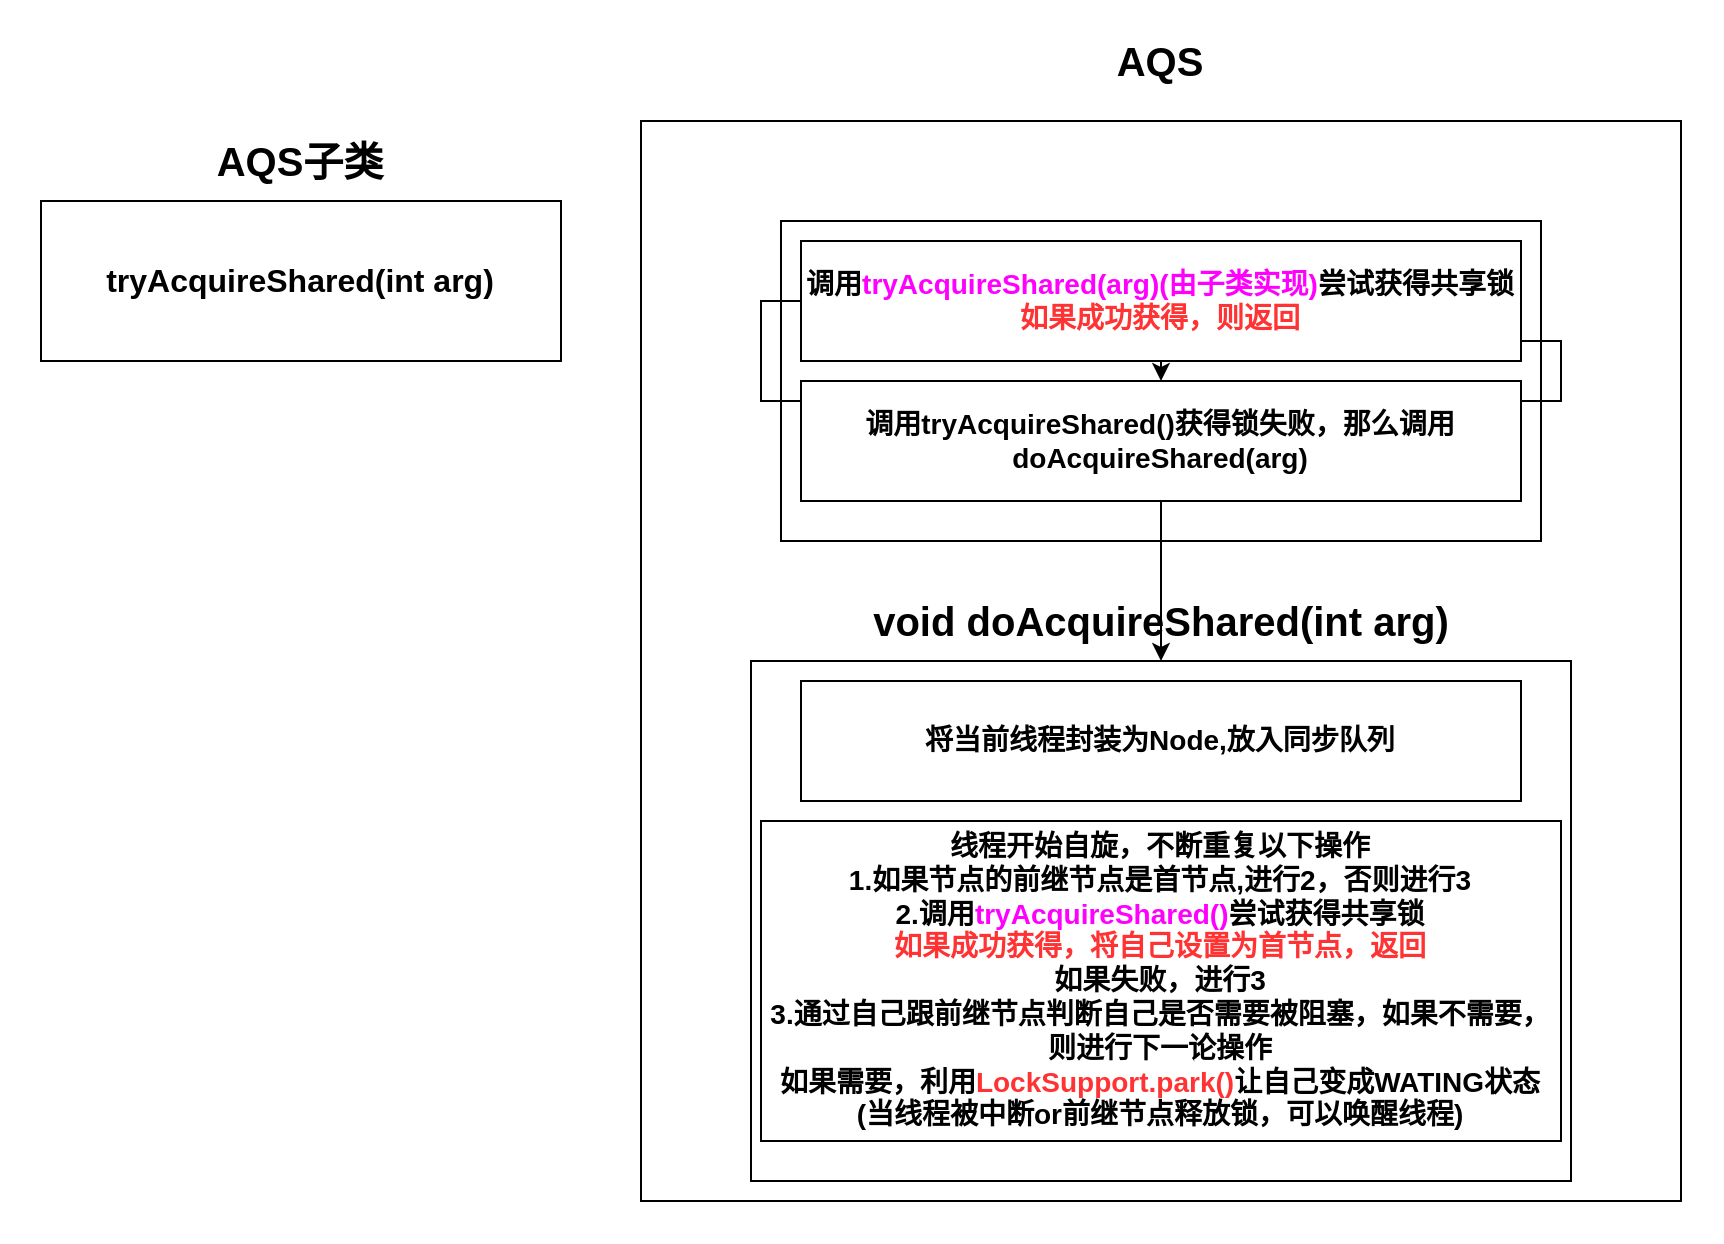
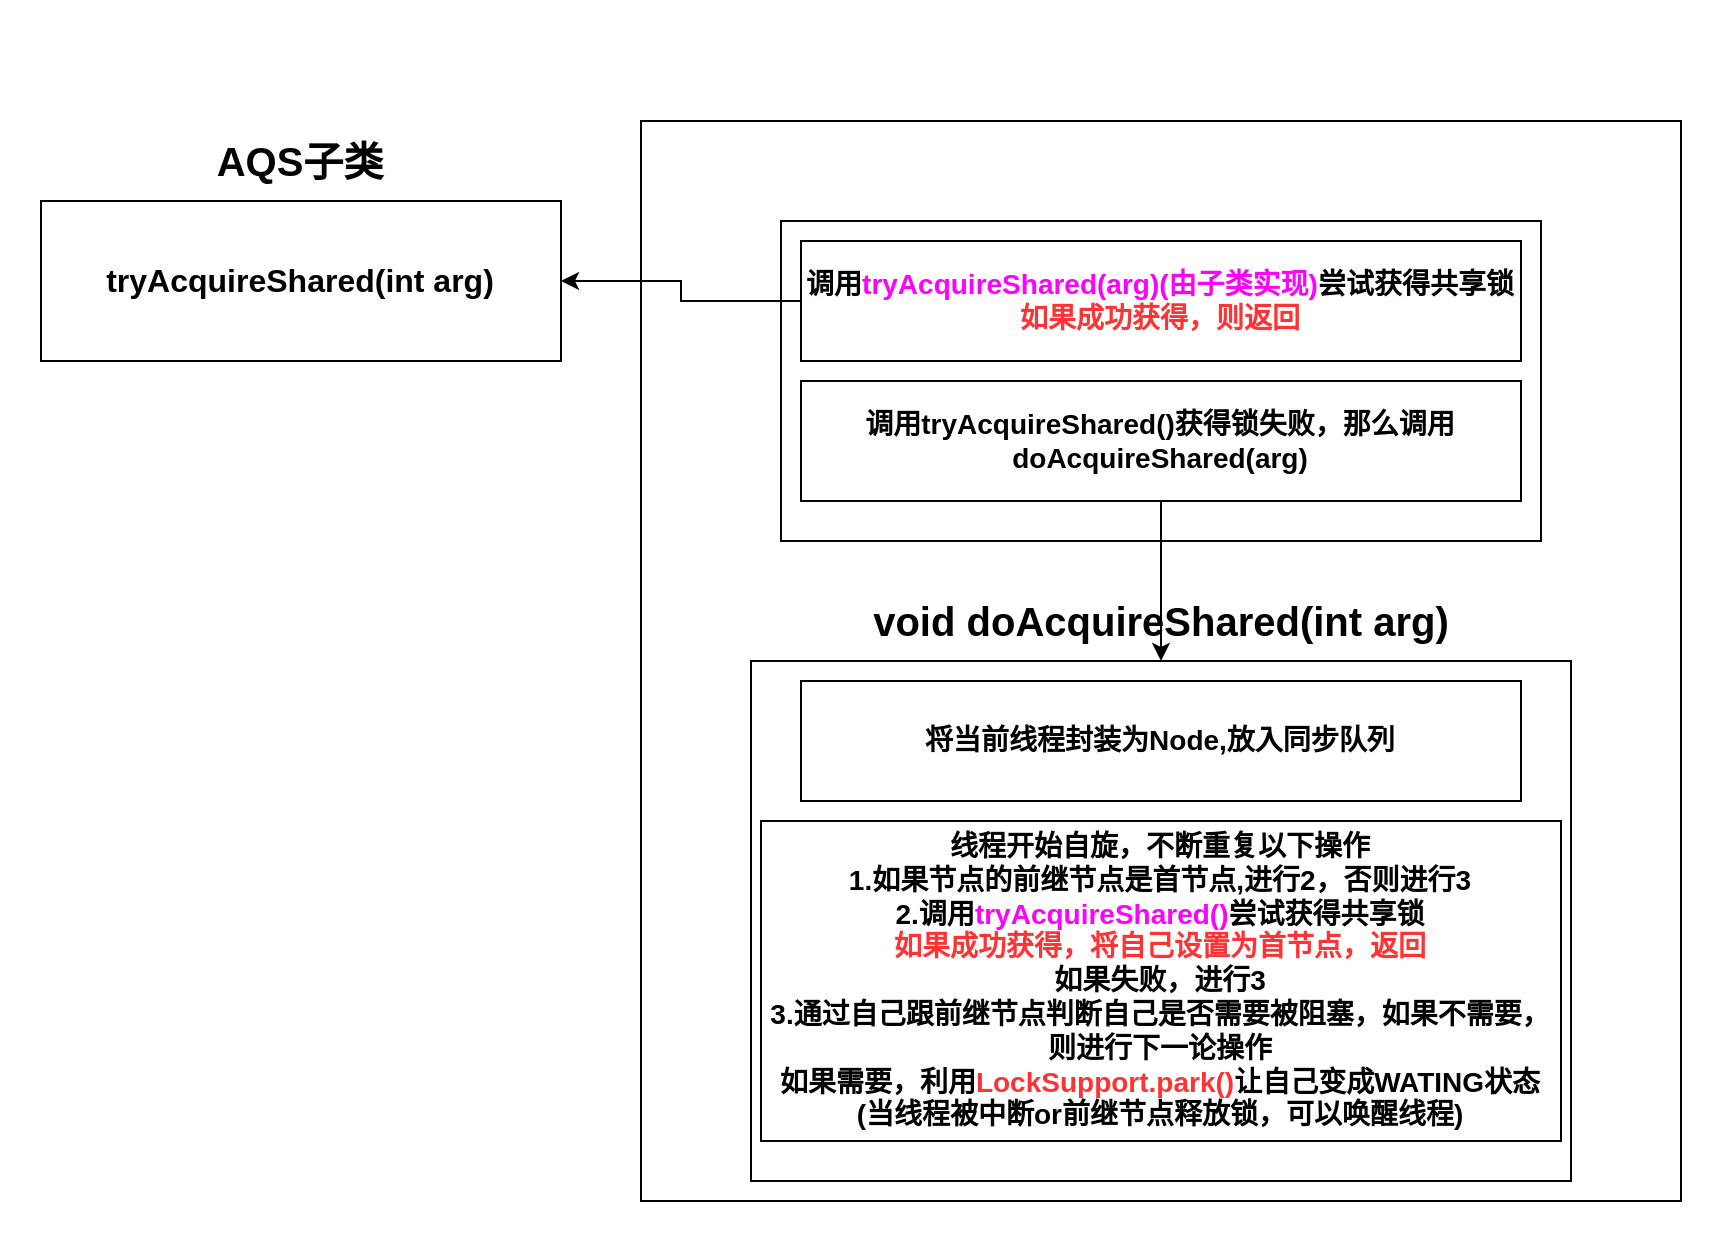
  <mxCell id="0" />
  <mxCell id="1" parent="0" />
  <mxCell id="2" value="" style="rounded=0;whiteSpace=wrap;html=1;" parent="1" vertex="1"><mxGeometry x="320" y="60" width="520" height="540" as="geometry" /></mxCell>
- <mxCell id="3" value="&lt;b&gt;&lt;font style=&quot;font-size: 20px&quot;&gt;AQS&lt;/font&gt;&lt;/b&gt;" style="text;html=1;strokeColor=none;fillColor=none;align=center;verticalAlign=middle;whiteSpace=wrap;rounded=0;" parent="1" vertex="1"><mxGeometry x="560" y="20" width="40" height="20" as="geometry" /></mxCell>
  <mxCell id="4" value="" style="rounded=0;whiteSpace=wrap;html=1;" parent="1" vertex="1"><mxGeometry x="390" y="110" width="380" height="160" as="geometry" /></mxCell>
- <mxCell id="5" style="edgeStyle=orthogonalEdgeStyle;rounded=0;orthogonalLoop=1;jettySize=auto;html=1;exitX=0;exitY=0.5;exitDx=0;exitDy=0;" parent="1" source="6" target="10" edge="1"><mxGeometry relative="1" as="geometry" /></mxCell>
+ <mxCell id="5" style="edgeStyle=orthogonalEdgeStyle;rounded=0;orthogonalLoop=1;jettySize=auto;html=1;exitX=0;exitY=0.5;exitDx=0;exitDy=0;entryX=1;entryY=0.5;entryDx=0;entryDy=0;" parent="1" source="6" target="7" edge="1"><mxGeometry relative="1" as="geometry" /></mxCell>
  <mxCell id="6" value="&lt;b style=&quot;font-size: 14px&quot;&gt;调用&lt;font color=&quot;#ff00ff&quot;&gt;tryAcquireShared(arg)(由子类实现)&lt;/font&gt;尝试获得共享锁&lt;br&gt;&lt;font color=&quot;#ff3333&quot;&gt;如果成功获得，则返回&lt;/font&gt;&lt;/b&gt;" style="rounded=0;whiteSpace=wrap;html=1;" parent="1" vertex="1"><mxGeometry x="400" y="120" width="360" height="60" as="geometry" /></mxCell>
  <mxCell id="7" value="&lt;b&gt;&lt;font style=&quot;font-size: 16px&quot;&gt;tryAcquireShared(int arg)&lt;/font&gt;&lt;/b&gt;" style="rounded=0;whiteSpace=wrap;html=1;" parent="1" vertex="1"><mxGeometry x="20" y="100" width="260" height="80" as="geometry" /></mxCell>
  <mxCell id="8" value="&lt;b&gt;&lt;font style=&quot;font-size: 20px&quot;&gt;AQS子类&lt;/font&gt;&lt;/b&gt;" style="text;html=1;strokeColor=none;fillColor=none;align=center;verticalAlign=middle;whiteSpace=wrap;rounded=0;" parent="1" vertex="1"><mxGeometry x="90" y="70" width="120" height="20" as="geometry" /></mxCell>
  <mxCell id="9" style="edgeStyle=orthogonalEdgeStyle;rounded=0;orthogonalLoop=1;jettySize=auto;html=1;exitX=0.5;exitY=1;exitDx=0;exitDy=0;entryX=0.5;entryY=0;entryDx=0;entryDy=0;" parent="1" source="10" target="11" edge="1"><mxGeometry relative="1" as="geometry" /></mxCell>
  <mxCell id="10" value="&lt;span style=&quot;font-size: 14px&quot;&gt;&lt;b&gt;调用tryAcquireShared()获得锁失败，那么调用doAcquireShared(arg)&lt;/b&gt;&lt;/span&gt;" style="rounded=0;whiteSpace=wrap;html=1;" parent="1" vertex="1"><mxGeometry x="400" y="190" width="360" height="60" as="geometry" /></mxCell>
  <mxCell id="11" value="" style="rounded=0;whiteSpace=wrap;html=1;" parent="1" vertex="1"><mxGeometry x="375" y="330" width="410" height="260" as="geometry" /></mxCell>
  <mxCell id="12" value="&lt;b&gt;&lt;font style=&quot;font-size: 20px&quot;&gt;void doAcquireShared(int arg)&lt;/font&gt;&lt;/b&gt;" style="text;html=1;strokeColor=none;fillColor=none;align=center;verticalAlign=middle;whiteSpace=wrap;rounded=0;" parent="1" vertex="1"><mxGeometry x="412.5" y="300" width="335" height="20" as="geometry" /></mxCell>
  <mxCell id="13" value="&lt;span style=&quot;font-size: 14px&quot;&gt;&lt;b&gt;将当前线程封装为Node,放入同步队列&lt;/b&gt;&lt;/span&gt;" style="rounded=0;whiteSpace=wrap;html=1;" parent="1" vertex="1"><mxGeometry x="400" y="340" width="360" height="60" as="geometry" /></mxCell>
  <mxCell id="14" value="&lt;span style=&quot;font-size: 14px&quot;&gt;&lt;b&gt;线程开始自旋，不断重复以下操作&lt;br&gt;1.如果节点的前继节点是首节点,进行2，否则进行3&lt;br&gt;2.调用&lt;font color=&quot;#ff00ff&quot;&gt;tryAcquireShared()&lt;/font&gt;尝试获得共享锁&lt;br&gt;&lt;font color=&quot;#ff3333&quot;&gt;如果成功获得，将自己设置为首节点，返回&lt;br&gt;&lt;/font&gt;如果失败，进行3&lt;br&gt;3.通过自己跟前继节点判断自己是否需要被阻塞，如果不需要，则进行下一论操作&lt;br&gt;如果需要，利用&lt;font color=&quot;#ff3333&quot;&gt;LockSupport.park()&lt;/font&gt;让自己变成WATING状态&lt;br&gt;(当线程被中断or前继节点释放锁，可以唤醒线程)&lt;br&gt;&lt;/b&gt;&lt;/span&gt;" style="rounded=0;whiteSpace=wrap;html=1;" parent="1" vertex="1"><mxGeometry x="380" y="410" width="400" height="160" as="geometry" /></mxCell>
